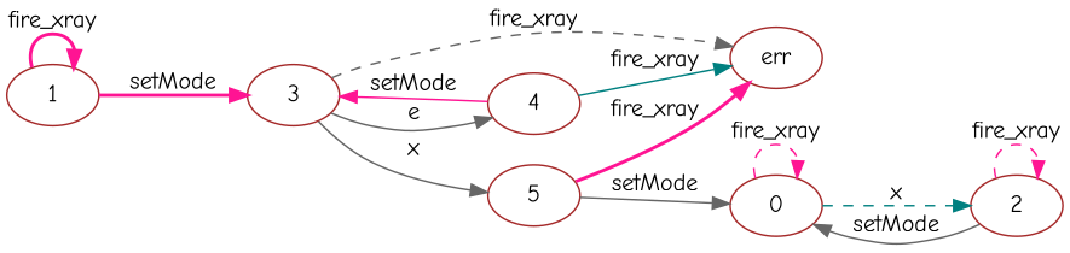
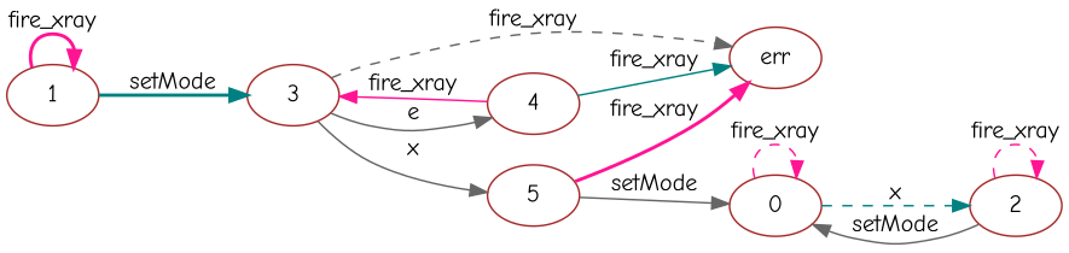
  digraph {
    fontname="Comic Neue"
    rankdir=LR
    node [color=brown fontname="Comic Neue"]
    edge [color=deeppink fontname="Comic Neue" style=solid]
    0
    2
    1
    3
    4
    5
    err
    0 -> 0 [label=fire_xray style=dashed]
    0 -> 2 [color=teal label=x style=dashed]
    2 -> 0 [color=gray40 label=setMode]
    2 -> 2 [label=fire_xray style=dashed]
    1 -> 1 [label=fire_xray style=bold]
-   1 -> 3 [label=setMode style=bold]
+   1 -> 3 [color=teal label=setMode style=bold]
    3 -> 4 [color=gray40 label=e]
    3 -> 5 [color=gray40 label=x]
    3 -> err [color=gray40 label=fire_xray style=dashed]
-   4 -> 3 [label=setMode]
+   4 -> 3 [label=fire_xray]
    4 -> err [color=teal label=fire_xray]
    5 -> 0 [color=gray40 label=setMode]
    5 -> err [label=fire_xray style=bold]
  }
